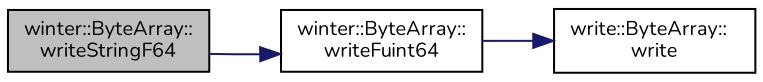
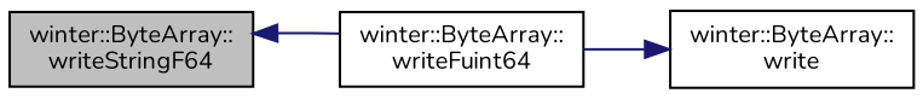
  digraph {
    fontname=Nunito
    rankdir=LR
    node [color=black fillcolor=white fontname=Nunito fontsize=10 shape=record style=filled]
    edge [color=midnightblue fontname=Nunito fontsize=10 labelfontname=Helvetica labelfontsize=10 style=solid]
    n1 [fillcolor=grey75 fontcolor=black height=0.2 label="winter::ByteArray::\lwriteStringF64" width=0.4]
    n2 [height=0.2 label="winter::ByteArray::\lwriteFuint64" width=0.4]
-   n3 [height=0.2 label="write::ByteArray::\lwrite" width=0.4]
-   n1 -> n2
+   n3 [height=0.2 label="winter::ByteArray::\lwrite" width=0.4]
+   n2 -> n1
    n2 -> n3
  }
